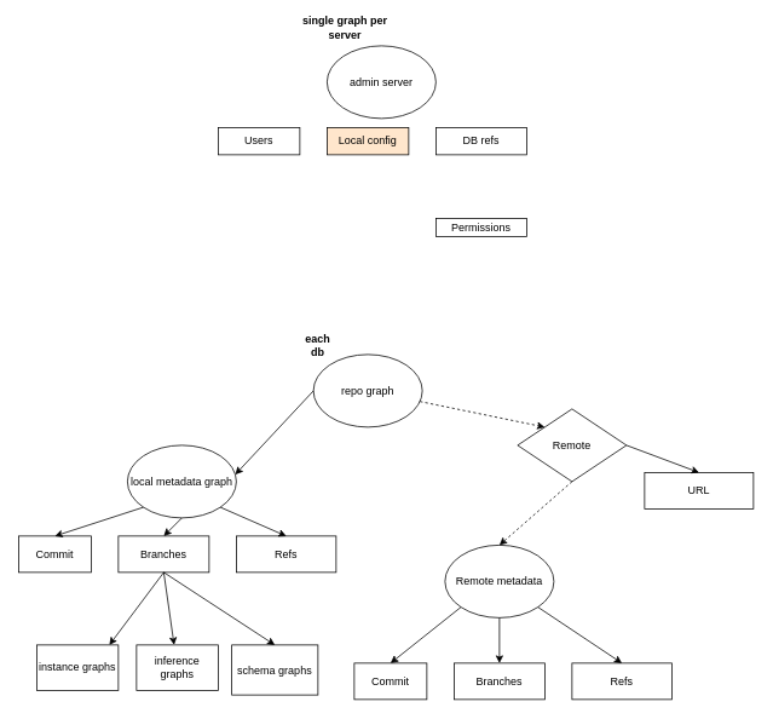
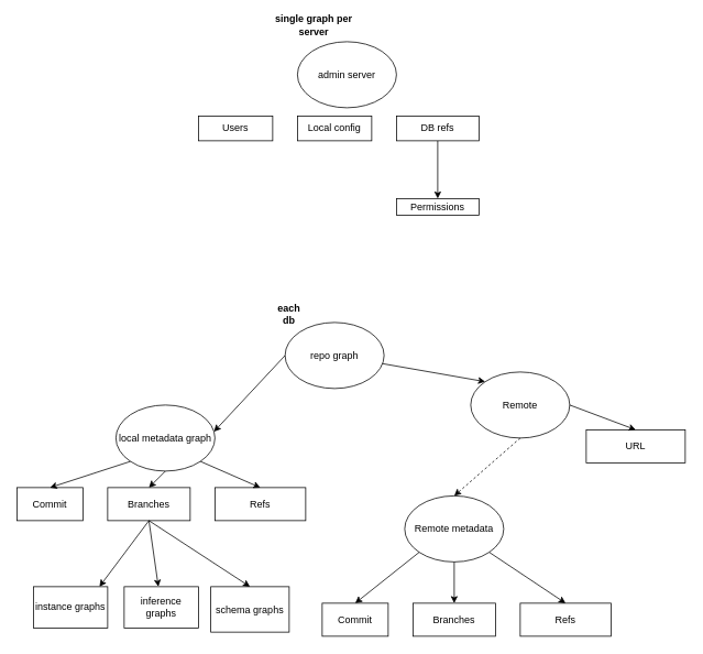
  <mxCell id="0" />
  <mxCell id="1" parent="0" />
  <mxCell id="2" value="admin server" style="ellipse;whiteSpace=wrap;html=1;" parent="1" vertex="1"><mxGeometry x="360" y="50" width="120" height="80" as="geometry" /></mxCell>
  <mxCell id="3" value="single graph per server" style="text;html=1;strokeColor=none;fillColor=none;align=center;verticalAlign=middle;whiteSpace=wrap;rounded=0;fontStyle=1" parent="1" vertex="1"><mxGeometry x="320" y="20" width="120" height="20" as="geometry" /></mxCell>
  <mxCell id="4" value="Users" style="rounded=0;whiteSpace=wrap;html=1;" parent="1" vertex="1"><mxGeometry x="240" y="140" width="90" height="30" as="geometry" /></mxCell>
- <mxCell id="5" value="Local config" style="rounded=0;whiteSpace=wrap;html=1;fillColor=#ffe6cc;" parent="1" vertex="1"><mxGeometry x="360" y="140" width="90" height="30" as="geometry" /></mxCell>
+ <mxCell id="5" value="Local config" style="rounded=0;whiteSpace=wrap;html=1;" parent="1" vertex="1"><mxGeometry x="360" y="140" width="90" height="30" as="geometry" /></mxCell>
+ <mxCell id="6" value="" style="edgeStyle=orthogonalEdgeStyle;rounded=0;orthogonalLoop=1;jettySize=auto;html=1;" parent="1" source="7" target="8" edge="1"><mxGeometry relative="1" as="geometry" /></mxCell>
  <mxCell id="7" value="DB refs" style="rounded=0;whiteSpace=wrap;html=1;" parent="1" vertex="1"><mxGeometry x="480" y="140" width="100" height="30" as="geometry" /></mxCell>
  <mxCell id="8" value="Permissions" style="rounded=0;whiteSpace=wrap;html=1;" parent="1" vertex="1"><mxGeometry x="480" y="240" width="100" height="20" as="geometry" /></mxCell>
  <mxCell id="9" value="repo graph" style="ellipse;whiteSpace=wrap;html=1;" parent="1" vertex="1"><mxGeometry x="345" y="390" width="120" height="80" as="geometry" /></mxCell>
  <mxCell id="10" value="each db" style="text;html=1;strokeColor=none;fillColor=none;align=center;verticalAlign=middle;whiteSpace=wrap;rounded=0;fontStyle=1" parent="1" vertex="1"><mxGeometry x="330" y="370" width="40" height="20" as="geometry" /></mxCell>
  <mxCell id="11" value="local metadata graph" style="ellipse;whiteSpace=wrap;html=1;" parent="1" vertex="1"><mxGeometry x="140" y="490" width="120" height="80" as="geometry" /></mxCell>
- <mxCell id="12" value="Remote" style="rhombus;whiteSpace=wrap;html=1;" parent="1" vertex="1"><mxGeometry x="570" y="450" width="120" height="80" as="geometry" /></mxCell>
+ <mxCell id="12" value="Remote" style="ellipse;whiteSpace=wrap;html=1;" parent="1" vertex="1"><mxGeometry x="570" y="450" width="120" height="80" as="geometry" /></mxCell>
  <mxCell id="13" value="Remote metadata" style="ellipse;whiteSpace=wrap;html=1;" parent="1" vertex="1"><mxGeometry x="490" y="600" width="120" height="80" as="geometry" /></mxCell>
  <mxCell id="14" value="URL" style="rounded=0;whiteSpace=wrap;html=1;" parent="1" vertex="1"><mxGeometry x="710" y="520" width="120" height="40" as="geometry" /></mxCell>
  <mxCell id="15" value="" style="endArrow=classic;html=1;exitX=1;exitY=0.5;exitDx=0;exitDy=0;entryX=0.5;entryY=0;entryDx=0;entryDy=0;" parent="1" source="12" target="14" edge="1"><mxGeometry width="50" height="50" relative="1" as="geometry"><mxPoint x="140" y="750" as="sourcePoint" /><mxPoint x="190" y="700" as="targetPoint" /></mxGeometry></mxCell>
  <mxCell id="16" value="" style="endArrow=classic;html=1;exitX=0.5;exitY=1;exitDx=0;exitDy=0;entryX=0.5;entryY=0;entryDx=0;entryDy=0;dashed=1;" parent="1" source="12" target="13" edge="1"><mxGeometry width="50" height="50" relative="1" as="geometry"><mxPoint x="330" y="620" as="sourcePoint" /><mxPoint x="380" y="570" as="targetPoint" /></mxGeometry></mxCell>
- <mxCell id="17" value="" style="endArrow=classic;html=1;entryX=0;entryY=0;entryDx=0;entryDy=0;dashed=1;" parent="1" source="9" target="12" edge="1"><mxGeometry width="50" height="50" relative="1" as="geometry"><mxPoint x="480" y="540" as="sourcePoint" /><mxPoint x="530" y="490" as="targetPoint" /></mxGeometry></mxCell>
+ <mxCell id="17" value="" style="endArrow=classic;html=1;entryX=0;entryY=0;entryDx=0;entryDy=0;" parent="1" source="9" target="12" edge="1"><mxGeometry width="50" height="50" relative="1" as="geometry"><mxPoint x="480" y="540" as="sourcePoint" /><mxPoint x="530" y="490" as="targetPoint" /></mxGeometry></mxCell>
  <mxCell id="18" value="" style="endArrow=classic;html=1;exitX=0;exitY=0.5;exitDx=0;exitDy=0;entryX=0.99;entryY=0.403;entryDx=0;entryDy=0;entryPerimeter=0;" parent="1" source="9" target="11" edge="1"><mxGeometry width="50" height="50" relative="1" as="geometry"><mxPoint x="180" y="380" as="sourcePoint" /><mxPoint x="230" y="330" as="targetPoint" /></mxGeometry></mxCell>
  <mxCell id="19" value="Commit" style="rounded=0;whiteSpace=wrap;html=1;" parent="1" vertex="1"><mxGeometry x="20" y="590" width="80" height="40" as="geometry" /></mxCell>
  <mxCell id="20" value="Branches" style="rounded=0;whiteSpace=wrap;html=1;" parent="1" vertex="1"><mxGeometry x="130" y="590" width="100" height="40" as="geometry" /></mxCell>
  <mxCell id="21" value="Refs" style="rounded=0;whiteSpace=wrap;html=1;" parent="1" vertex="1"><mxGeometry x="260" y="590" width="110" height="40" as="geometry" /></mxCell>
  <mxCell id="22" value="" style="endArrow=classic;html=1;exitX=0;exitY=1;exitDx=0;exitDy=0;entryX=0.5;entryY=0;entryDx=0;entryDy=0;" parent="1" source="11" target="19" edge="1"><mxGeometry width="50" height="50" relative="1" as="geometry"><mxPoint x="20" y="530" as="sourcePoint" /><mxPoint x="70" y="480" as="targetPoint" /></mxGeometry></mxCell>
  <mxCell id="23" value="" style="endArrow=classic;html=1;exitX=0.5;exitY=1;exitDx=0;exitDy=0;entryX=0.5;entryY=0;entryDx=0;entryDy=0;" parent="1" source="11" target="20" edge="1"><mxGeometry width="50" height="50" relative="1" as="geometry"><mxPoint x="330" y="780" as="sourcePoint" /><mxPoint x="380" y="730" as="targetPoint" /></mxGeometry></mxCell>
  <mxCell id="24" value="" style="endArrow=classic;html=1;exitX=1;exitY=1;exitDx=0;exitDy=0;entryX=0.5;entryY=0;entryDx=0;entryDy=0;" parent="1" source="11" target="21" edge="1"><mxGeometry width="50" height="50" relative="1" as="geometry"><mxPoint x="380" y="570" as="sourcePoint" /><mxPoint x="430" y="520" as="targetPoint" /></mxGeometry></mxCell>
  <mxCell id="25" value="Commit" style="rounded=0;whiteSpace=wrap;html=1;" parent="1" vertex="1"><mxGeometry x="390" y="730" width="80" height="40" as="geometry" /></mxCell>
  <mxCell id="26" value="Branches" style="rounded=0;whiteSpace=wrap;html=1;" parent="1" vertex="1"><mxGeometry x="500" y="730" width="100" height="40" as="geometry" /></mxCell>
  <mxCell id="27" value="Refs" style="rounded=0;whiteSpace=wrap;html=1;" parent="1" vertex="1"><mxGeometry x="630" y="730" width="110" height="40" as="geometry" /></mxCell>
  <mxCell id="28" value="" style="endArrow=classic;html=1;exitX=0;exitY=1;exitDx=0;exitDy=0;entryX=0.5;entryY=0;entryDx=0;entryDy=0;" parent="1" source="13" target="25" edge="1"><mxGeometry width="50" height="50" relative="1" as="geometry"><mxPoint x="760" y="680" as="sourcePoint" /><mxPoint x="810" y="630" as="targetPoint" /></mxGeometry></mxCell>
  <mxCell id="29" value="" style="endArrow=classic;html=1;exitX=0.5;exitY=1;exitDx=0;exitDy=0;entryX=0.5;entryY=0;entryDx=0;entryDy=0;" parent="1" source="13" target="26" edge="1"><mxGeometry width="50" height="50" relative="1" as="geometry"><mxPoint x="650" y="710" as="sourcePoint" /><mxPoint x="700" y="660" as="targetPoint" /></mxGeometry></mxCell>
  <mxCell id="30" value="" style="endArrow=classic;html=1;exitX=1;exitY=1;exitDx=0;exitDy=0;entryX=0.5;entryY=0;entryDx=0;entryDy=0;" parent="1" source="13" target="27" edge="1"><mxGeometry width="50" height="50" relative="1" as="geometry"><mxPoint x="770" y="670" as="sourcePoint" /><mxPoint x="820" y="620" as="targetPoint" /></mxGeometry></mxCell>
  <mxCell id="31" value="" style="endArrow=classic;html=1;exitX=0.5;exitY=1;exitDx=0;exitDy=0;" edge="1" parent="1" source="20"><mxGeometry width="50" height="50" relative="1" as="geometry"><mxPoint x="20" y="840" as="sourcePoint" /><mxPoint x="120" y="710" as="targetPoint" /></mxGeometry></mxCell>
  <mxCell id="32" value="instance graphs" style="rounded=0;whiteSpace=wrap;html=1;" vertex="1" parent="1"><mxGeometry x="40" y="710" width="90" height="50" as="geometry" /></mxCell>
  <mxCell id="33" value="inference graphs" style="rounded=0;whiteSpace=wrap;html=1;" vertex="1" parent="1"><mxGeometry x="150" y="710" width="90" height="50" as="geometry" /></mxCell>
  <mxCell id="34" value="schema graphs" style="rounded=0;whiteSpace=wrap;html=1;" vertex="1" parent="1"><mxGeometry x="255" y="710" width="95" height="55" as="geometry" /></mxCell>
  <mxCell id="35" value="" style="endArrow=classic;html=1;exitX=0.5;exitY=1;exitDx=0;exitDy=0;" edge="1" parent="1" source="20" target="33"><mxGeometry width="50" height="50" relative="1" as="geometry"><mxPoint x="20" y="840" as="sourcePoint" /><mxPoint x="70" y="790" as="targetPoint" /></mxGeometry></mxCell>
  <mxCell id="36" value="" style="endArrow=classic;html=1;exitX=0.5;exitY=1;exitDx=0;exitDy=0;entryX=0.5;entryY=0;entryDx=0;entryDy=0;" edge="1" parent="1" source="20" target="34"><mxGeometry width="50" height="50" relative="1" as="geometry"><mxPoint x="240" y="690" as="sourcePoint" /><mxPoint x="290" y="640" as="targetPoint" /></mxGeometry></mxCell>
